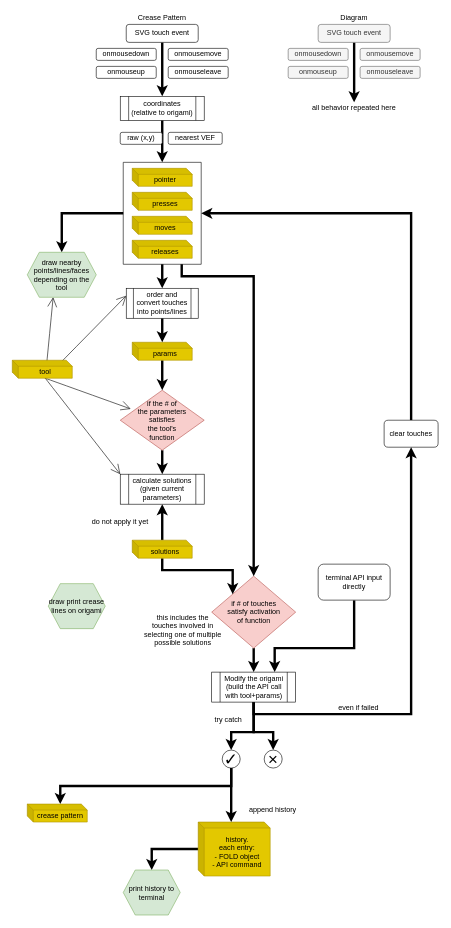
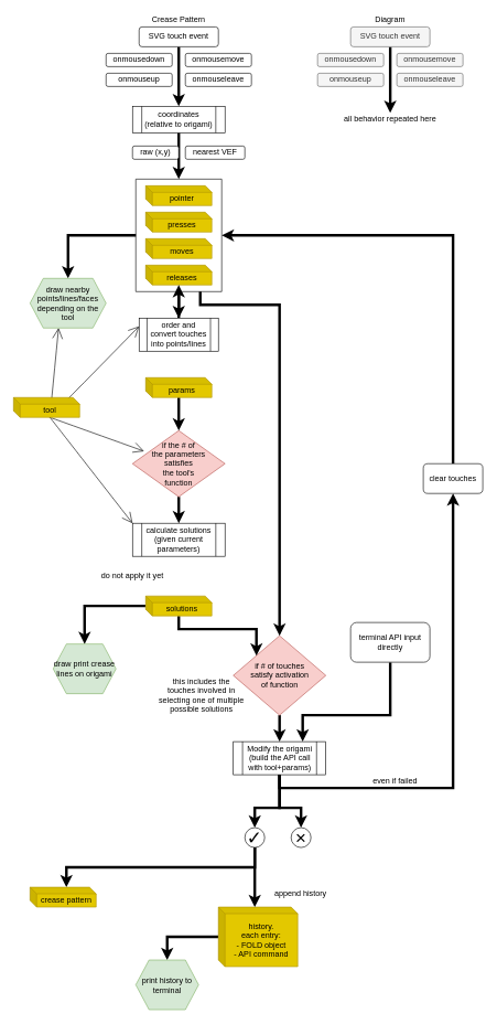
  <mxCell id="0" />
  <mxCell id="1" parent="0" />
  <mxCell id="2" style="edgeStyle=orthogonalEdgeStyle;rounded=0;orthogonalLoop=1;jettySize=auto;html=1;entryX=0.5;entryY=0;entryDx=0;entryDy=0;strokeColor=default;strokeWidth=4;" edge="1" parent="1" source="3" target="49"><mxGeometry relative="1" as="geometry" /></mxCell>
  <mxCell id="3" value="SVG touch event" style="rounded=1;whiteSpace=wrap;html=1;hachureGap=4;pointerEvents=0;" parent="1" vertex="1"><mxGeometry x="210" y="40" width="120" height="30" as="geometry" /></mxCell>
  <mxCell id="4" value="onmousemove" style="rounded=1;whiteSpace=wrap;html=1;hachureGap=4;pointerEvents=0;" parent="1" vertex="1"><mxGeometry x="280" y="80" width="100" height="20" as="geometry" /></mxCell>
  <mxCell id="5" value="onmousedown" style="rounded=1;whiteSpace=wrap;html=1;hachureGap=4;pointerEvents=0;" parent="1" vertex="1"><mxGeometry x="160" y="80" width="100" height="20" as="geometry" /></mxCell>
  <mxCell id="6" value="onmouseup" style="rounded=1;whiteSpace=wrap;html=1;hachureGap=4;pointerEvents=0;" parent="1" vertex="1"><mxGeometry x="160" y="110" width="100" height="20" as="geometry" /></mxCell>
  <mxCell id="7" value="Crease Pattern" style="text;html=1;strokeColor=none;fillColor=none;align=center;verticalAlign=middle;whiteSpace=wrap;rounded=0;hachureGap=4;pointerEvents=0;" parent="1" vertex="1"><mxGeometry x="220" y="20" width="100" height="20" as="geometry" /></mxCell>
  <mxCell id="8" value="" style="edgeStyle=orthogonalEdgeStyle;rounded=0;orthogonalLoop=1;jettySize=auto;html=1;strokeColor=default;strokeWidth=4;entryX=0.5;entryY=0;entryDx=0;entryDy=0;exitX=0.5;exitY=1;exitDx=0;exitDy=0;" edge="1" parent="1" source="49" target="31"><mxGeometry relative="1" as="geometry" /></mxCell>
  <mxCell id="9" value="raw (x,y)" style="rounded=1;whiteSpace=wrap;html=1;hachureGap=4;pointerEvents=0;" parent="1" vertex="1"><mxGeometry x="200" y="220" width="70" height="20" as="geometry" /></mxCell>
  <mxCell id="10" value="nearest VEF" style="rounded=1;whiteSpace=wrap;html=1;hachureGap=4;pointerEvents=0;" parent="1" vertex="1"><mxGeometry x="280" y="220" width="90" height="20" as="geometry" /></mxCell>
  <mxCell id="11" style="edgeStyle=none;curved=1;rounded=0;orthogonalLoop=1;jettySize=auto;html=1;endArrow=open;startSize=14;endSize=14;sourcePerimeterSpacing=8;targetPerimeterSpacing=8;exitX=0;exitY=0;exitDx=55;exitDy=30;exitPerimeter=0;entryX=0;entryY=0.25;entryDx=0;entryDy=0;" parent="1" target="37" edge="1"><mxGeometry relative="1" as="geometry"><mxPoint x="75" y="630" as="sourcePoint" /><mxPoint x="220" y="450" as="targetPoint" /></mxGeometry></mxCell>
  <mxCell id="12" style="edgeStyle=none;curved=1;rounded=0;orthogonalLoop=1;jettySize=auto;html=1;entryX=0;entryY=0;entryDx=0;entryDy=0;endArrow=open;startSize=14;endSize=14;sourcePerimeterSpacing=8;targetPerimeterSpacing=8;exitX=0;exitY=0;exitDx=55;exitDy=30;exitPerimeter=0;" parent="1" target="50" edge="1"><mxGeometry relative="1" as="geometry"><mxPoint x="75" y="630" as="sourcePoint" /><mxPoint x="210" y="800" as="targetPoint" /></mxGeometry></mxCell>
  <mxCell id="13" value="" style="edgeStyle=orthogonalEdgeStyle;rounded=0;orthogonalLoop=1;jettySize=auto;html=1;strokeColor=default;strokeWidth=4;entryX=0.5;entryY=0;entryDx=0;entryDy=0;" edge="1" parent="1" source="14" target="50"><mxGeometry relative="1" as="geometry"><mxPoint x="270" y="800" as="targetPoint" /></mxGeometry></mxCell>
  <mxCell id="14" value="if the # of&lt;br&gt;the parameters&lt;br&gt;satisfies&lt;br&gt;the tool's&lt;br&gt;function" style="rhombus;whiteSpace=wrap;html=1;hachureGap=4;pointerEvents=0;fillColor=#f8cecc;strokeColor=#b85450;" parent="1" vertex="1"><mxGeometry x="200" y="650" width="140" height="100" as="geometry" /></mxCell>
  <mxCell id="15" value="" style="edgeStyle=orthogonalEdgeStyle;rounded=0;orthogonalLoop=1;jettySize=auto;html=1;strokeColor=default;strokeWidth=4;" edge="1" parent="1" source="16" target="54"><mxGeometry relative="1" as="geometry" /></mxCell>
  <mxCell id="16" value="&lt;div&gt;if # of touches&lt;/div&gt;&lt;div&gt;satisfy activation&lt;/div&gt;&lt;div&gt;of function&lt;/div&gt;" style="rhombus;whiteSpace=wrap;html=1;hachureGap=4;pointerEvents=0;fillColor=#f8cecc;strokeColor=#b85450;" parent="1" vertex="1"><mxGeometry x="352.5" y="960" width="140" height="120" as="geometry" /></mxCell>
  <mxCell id="17" style="edgeStyle=orthogonalEdgeStyle;rounded=0;orthogonalLoop=1;jettySize=auto;html=1;exitX=0.5;exitY=1;exitDx=0;exitDy=0;entryX=0.75;entryY=0;entryDx=0;entryDy=0;fontSize=28;strokeColor=default;strokeWidth=4;" edge="1" parent="1" source="18" target="54"><mxGeometry relative="1" as="geometry"><Array as="points"><mxPoint x="590" y="1080" /><mxPoint x="458" y="1080" /></Array></mxGeometry></mxCell>
  <mxCell id="18" value="terminal API input directly" style="rounded=1;whiteSpace=wrap;html=1;hachureGap=4;pointerEvents=0;" parent="1" vertex="1"><mxGeometry x="530" y="940" width="120" height="60" as="geometry" /></mxCell>
  <mxCell id="19" style="edgeStyle=orthogonalEdgeStyle;rounded=0;orthogonalLoop=1;jettySize=auto;html=1;exitX=0.5;exitY=0;exitDx=0;exitDy=0;entryX=1;entryY=0.5;entryDx=0;entryDy=0;fontSize=28;strokeColor=default;strokeWidth=4;" edge="1" parent="1" source="20" target="31"><mxGeometry relative="1" as="geometry" /></mxCell>
  <mxCell id="20" value="clear touches" style="rounded=1;whiteSpace=wrap;html=1;hachureGap=4;pointerEvents=0;" parent="1" vertex="1"><mxGeometry x="640" y="700" width="90" height="45" as="geometry" /></mxCell>
- <mxCell id="21" value="try catch" style="text;html=1;strokeColor=none;fillColor=none;align=center;verticalAlign=middle;whiteSpace=wrap;rounded=0;hachureGap=4;pointerEvents=0;" parent="1" vertex="1"><mxGeometry x="352.5" y="1190" width="55" height="20" as="geometry" /></mxCell>
  <mxCell id="22" value="" style="edgeStyle=orthogonalEdgeStyle;rounded=0;orthogonalLoop=1;jettySize=auto;html=1;fontSize=28;strokeColor=default;strokeWidth=4;entryX=0.5;entryY=0;entryDx=0;entryDy=0;" edge="1" parent="1" source="23" target="64"><mxGeometry relative="1" as="geometry" /></mxCell>
  <mxCell id="23" value="&lt;div&gt;history.&lt;/div&gt;&lt;div&gt;each entry:&lt;/div&gt;&lt;div&gt;- FOLD object&lt;/div&gt;&lt;div&gt;- API command&lt;br&gt;&lt;/div&gt;" style="shape=cube;whiteSpace=wrap;html=1;boundedLbl=1;backgroundOutline=1;darkOpacity=0.05;darkOpacity2=0.1;hachureGap=4;pointerEvents=0;size=10;fillColor=#e3c800;strokeColor=#B09500;fontColor=#000000;" parent="1" vertex="1"><mxGeometry x="330" y="1370" width="120" height="90" as="geometry" /></mxCell>
  <mxCell id="24" value="all behavior repeated here" style="text;html=1;strokeColor=none;fillColor=none;align=center;verticalAlign=middle;whiteSpace=wrap;rounded=0;hachureGap=4;pointerEvents=0;" parent="1" vertex="1"><mxGeometry x="515" y="170" width="150" height="20" as="geometry" /></mxCell>
  <mxCell id="25" value="onmouseleave" style="rounded=1;whiteSpace=wrap;html=1;hachureGap=4;pointerEvents=0;" vertex="1" parent="1"><mxGeometry x="280" y="110" width="100" height="20" as="geometry" /></mxCell>
  <mxCell id="26" value="" style="edgeStyle=orthogonalEdgeStyle;rounded=0;orthogonalLoop=1;jettySize=auto;html=1;strokeColor=default;strokeWidth=4;" edge="1" parent="1" source="27" target="14"><mxGeometry relative="1" as="geometry" /></mxCell>
  <mxCell id="27" value="&lt;div&gt;params&lt;/div&gt;" style="shape=cube;whiteSpace=wrap;html=1;boundedLbl=1;backgroundOutline=1;darkOpacity=0.05;darkOpacity2=0.1;hachureGap=4;pointerEvents=0;size=10;fillColor=#e3c800;strokeColor=#B09500;fontColor=#000000;" vertex="1" parent="1"><mxGeometry x="220" y="570" width="100" height="30" as="geometry" /></mxCell>
  <mxCell id="28" value="" style="edgeStyle=orthogonalEdgeStyle;rounded=0;orthogonalLoop=1;jettySize=auto;html=1;strokeColor=default;strokeWidth=4;" edge="1" parent="1" source="31" target="37"><mxGeometry relative="1" as="geometry" /></mxCell>
  <mxCell id="29" style="edgeStyle=orthogonalEdgeStyle;rounded=0;orthogonalLoop=1;jettySize=auto;html=1;exitX=0.75;exitY=1;exitDx=0;exitDy=0;entryX=0.5;entryY=0;entryDx=0;entryDy=0;strokeColor=default;strokeWidth=4;" edge="1" parent="1" source="31" target="16"><mxGeometry relative="1" as="geometry"><Array as="points"><mxPoint x="302" y="460" /><mxPoint x="422" y="460" /></Array></mxGeometry></mxCell>
  <mxCell id="30" style="edgeStyle=orthogonalEdgeStyle;rounded=0;orthogonalLoop=1;jettySize=auto;html=1;entryX=0.5;entryY=0;entryDx=0;entryDy=0;fontSize=12;strokeColor=default;strokeWidth=4;" edge="1" parent="1" source="31" target="65"><mxGeometry relative="1" as="geometry" /></mxCell>
  <mxCell id="31" value="" style="swimlane;startSize=0;" vertex="1" parent="1"><mxGeometry x="205" y="270" width="130" height="170" as="geometry"><mxRectangle x="235" y="280" width="50" height="40" as="alternateBounds" /></mxGeometry></mxCell>
  <mxCell id="32" value="&lt;div&gt;releases&lt;/div&gt;" style="shape=cube;whiteSpace=wrap;html=1;boundedLbl=1;backgroundOutline=1;darkOpacity=0.05;darkOpacity2=0.1;hachureGap=4;pointerEvents=0;size=10;fillColor=#e3c800;strokeColor=#B09500;fontColor=#000000;" vertex="1" parent="31"><mxGeometry x="15" y="130" width="100" height="30" as="geometry" /></mxCell>
  <mxCell id="33" value="&lt;div&gt;moves&lt;/div&gt;" style="shape=cube;whiteSpace=wrap;html=1;boundedLbl=1;backgroundOutline=1;darkOpacity=0.05;darkOpacity2=0.1;hachureGap=4;pointerEvents=0;size=10;fillColor=#e3c800;strokeColor=#B09500;fontColor=#000000;" vertex="1" parent="31"><mxGeometry x="15" y="90" width="100" height="30" as="geometry" /></mxCell>
  <mxCell id="34" value="&lt;div&gt;presses&lt;/div&gt;" style="shape=cube;whiteSpace=wrap;html=1;boundedLbl=1;backgroundOutline=1;darkOpacity=0.05;darkOpacity2=0.1;hachureGap=4;pointerEvents=0;size=10;fillColor=#e3c800;strokeColor=#B09500;fontColor=#000000;" vertex="1" parent="31"><mxGeometry x="15" y="50" width="100" height="30" as="geometry" /></mxCell>
  <mxCell id="35" value="&lt;div&gt;pointer&lt;/div&gt;" style="shape=cube;whiteSpace=wrap;html=1;boundedLbl=1;backgroundOutline=1;darkOpacity=0.05;darkOpacity2=0.1;hachureGap=4;pointerEvents=0;size=10;fillColor=#e3c800;strokeColor=#B09500;fontColor=#000000;" vertex="1" parent="31"><mxGeometry x="15" y="10" width="100" height="30" as="geometry" /></mxCell>
- <mxCell id="36" value="" style="edgeStyle=orthogonalEdgeStyle;rounded=0;orthogonalLoop=1;jettySize=auto;html=1;strokeColor=default;strokeWidth=4;" edge="1" parent="1" source="37" target="27"><mxGeometry relative="1" as="geometry" /></mxCell>
+ <mxCell id="36" value="" style="edgeStyle=orthogonalEdgeStyle;rounded=0;orthogonalLoop=1;jettySize=auto;html=1;strokeColor=default;strokeWidth=4;" edge="1" parent="1" source="37" target="32"><mxGeometry relative="1" as="geometry" /></mxCell>
  <mxCell id="37" value="order and convert touches into points/lines" style="shape=process;whiteSpace=wrap;html=1;backgroundOutline=1;" vertex="1" parent="1"><mxGeometry x="210" y="480" width="120" height="50" as="geometry" /></mxCell>
  <mxCell id="38" style="edgeStyle=orthogonalEdgeStyle;rounded=0;orthogonalLoop=1;jettySize=auto;html=1;entryX=0.5;entryY=0;entryDx=0;entryDy=0;strokeColor=default;strokeWidth=4;" edge="1" parent="1" source="39"><mxGeometry relative="1" as="geometry"><mxPoint x="590" y="170" as="targetPoint" /></mxGeometry></mxCell>
  <mxCell id="39" value="SVG touch event" style="rounded=1;whiteSpace=wrap;html=1;hachureGap=4;pointerEvents=0;fillColor=#f5f5f5;fontColor=#333333;strokeColor=#666666;" vertex="1" parent="1"><mxGeometry x="530" y="40" width="120" height="30" as="geometry" /></mxCell>
  <mxCell id="40" value="onmousemove" style="rounded=1;whiteSpace=wrap;html=1;hachureGap=4;pointerEvents=0;fillColor=#f5f5f5;fontColor=#333333;strokeColor=#666666;" vertex="1" parent="1"><mxGeometry x="600" y="80" width="100" height="20" as="geometry" /></mxCell>
  <mxCell id="41" value="onmousedown" style="rounded=1;whiteSpace=wrap;html=1;hachureGap=4;pointerEvents=0;fillColor=#f5f5f5;fontColor=#333333;strokeColor=#666666;" vertex="1" parent="1"><mxGeometry x="480" y="80" width="100" height="20" as="geometry" /></mxCell>
  <mxCell id="42" value="onmouseup" style="rounded=1;whiteSpace=wrap;html=1;hachureGap=4;pointerEvents=0;fillColor=#f5f5f5;fontColor=#333333;strokeColor=#666666;" vertex="1" parent="1"><mxGeometry x="480" y="110" width="100" height="20" as="geometry" /></mxCell>
  <mxCell id="43" value="Diagram" style="text;html=1;strokeColor=none;fillColor=none;align=center;verticalAlign=middle;whiteSpace=wrap;rounded=0;hachureGap=4;pointerEvents=0;" vertex="1" parent="1"><mxGeometry x="540" y="20" width="100" height="20" as="geometry" /></mxCell>
  <mxCell id="44" value="onmouseleave" style="rounded=1;whiteSpace=wrap;html=1;hachureGap=4;pointerEvents=0;fillColor=#f5f5f5;fontColor=#333333;strokeColor=#666666;" vertex="1" parent="1"><mxGeometry x="600" y="110" width="100" height="20" as="geometry" /></mxCell>
  <mxCell id="45" style="edgeStyle=none;curved=1;rounded=0;orthogonalLoop=1;jettySize=auto;html=1;endArrow=open;startSize=14;endSize=14;sourcePerimeterSpacing=8;targetPerimeterSpacing=8;exitX=0;exitY=0;exitDx=55;exitDy=30;exitPerimeter=0;" edge="1" parent="1" target="14"><mxGeometry relative="1" as="geometry"><mxPoint x="75" y="630" as="sourcePoint" /><mxPoint x="160" y="800" as="targetPoint" /></mxGeometry></mxCell>
  <mxCell id="46" style="edgeStyle=orthogonalEdgeStyle;rounded=0;orthogonalLoop=1;jettySize=auto;html=1;entryX=0;entryY=0;entryDx=0;entryDy=0;strokeColor=default;strokeWidth=4;" edge="1" parent="1" source="48" target="16"><mxGeometry relative="1" as="geometry"><Array as="points"><mxPoint x="270" y="950" /><mxPoint x="388" y="950" /></Array></mxGeometry></mxCell>
- <mxCell id="47" style="edgeStyle=orthogonalEdgeStyle;rounded=0;orthogonalLoop=1;jettySize=auto;html=1;fontSize=12;strokeColor=default;strokeWidth=4;" edge="1" parent="1" source="48" target="50"><mxGeometry relative="1" as="geometry" /></mxCell>
+ <mxCell id="47" style="edgeStyle=orthogonalEdgeStyle;rounded=0;orthogonalLoop=1;jettySize=auto;html=1;entryX=0.5;entryY=0;entryDx=0;entryDy=0;fontSize=12;strokeColor=default;strokeWidth=4;" edge="1" parent="1" source="48" target="63"><mxGeometry relative="1" as="geometry" /></mxCell>
  <mxCell id="48" value="&lt;div&gt;solutions&lt;/div&gt;" style="shape=cube;whiteSpace=wrap;html=1;boundedLbl=1;backgroundOutline=1;darkOpacity=0.05;darkOpacity2=0.1;hachureGap=4;pointerEvents=0;size=10;fillColor=#e3c800;strokeColor=#B09500;fontColor=#000000;" vertex="1" parent="1"><mxGeometry x="220" y="900" width="100" height="30" as="geometry" /></mxCell>
  <mxCell id="49" value="coordinates&lt;br&gt;(relative to origami)" style="shape=process;whiteSpace=wrap;html=1;backgroundOutline=1;" vertex="1" parent="1"><mxGeometry x="200" y="160" width="140" height="40" as="geometry" /></mxCell>
  <mxCell id="50" value="&lt;div&gt;calculate solutions&lt;/div&gt;&lt;div&gt;(given current&lt;br&gt;parameters)&lt;/div&gt;" style="shape=process;whiteSpace=wrap;html=1;backgroundOutline=1;" vertex="1" parent="1"><mxGeometry x="200" y="790" width="140" height="50" as="geometry" /></mxCell>
  <mxCell id="51" style="edgeStyle=orthogonalEdgeStyle;rounded=0;orthogonalLoop=1;jettySize=auto;html=1;exitX=0.5;exitY=1;exitDx=0;exitDy=0;entryX=0.5;entryY=0;entryDx=0;entryDy=0;strokeColor=default;strokeWidth=4;" edge="1" parent="1" source="54" target="59"><mxGeometry relative="1" as="geometry"><Array as="points"><mxPoint x="423" y="1220" /><mxPoint x="385" y="1220" /></Array></mxGeometry></mxCell>
  <mxCell id="52" style="edgeStyle=orthogonalEdgeStyle;rounded=0;orthogonalLoop=1;jettySize=auto;html=1;exitX=0.5;exitY=1;exitDx=0;exitDy=0;entryX=0.5;entryY=0;entryDx=0;entryDy=0;strokeColor=default;strokeWidth=4;" edge="1" parent="1" source="54" target="56"><mxGeometry relative="1" as="geometry"><Array as="points"><mxPoint x="423" y="1220" /><mxPoint x="455" y="1220" /></Array></mxGeometry></mxCell>
  <mxCell id="53" style="edgeStyle=orthogonalEdgeStyle;rounded=0;orthogonalLoop=1;jettySize=auto;html=1;exitX=0.5;exitY=1;exitDx=0;exitDy=0;entryX=0.5;entryY=1;entryDx=0;entryDy=0;fontSize=28;strokeColor=default;strokeWidth=4;" edge="1" parent="1" source="54" target="20"><mxGeometry relative="1" as="geometry" /></mxCell>
  <mxCell id="54" value="&lt;div&gt;Modify the origami&lt;/div&gt;&lt;div&gt;(build the API call with tool+params)&lt;/div&gt;" style="shape=process;whiteSpace=wrap;html=1;backgroundOutline=1;" vertex="1" parent="1"><mxGeometry x="352.5" y="1120" width="140" height="50" as="geometry" /></mxCell>
  <mxCell id="55" value="this includes the touches involved in selecting one of multiple possible solutions" style="text;html=1;strokeColor=none;fillColor=none;align=center;verticalAlign=middle;whiteSpace=wrap;rounded=0;hachureGap=4;pointerEvents=0;" vertex="1" parent="1"><mxGeometry x="238" y="1020" width="132.5" height="60" as="geometry" /></mxCell>
  <mxCell id="56" value="×" style="ellipse;whiteSpace=wrap;html=1;aspect=fixed;fontSize=28;" vertex="1" parent="1"><mxGeometry x="440" y="1250" width="30" height="30" as="geometry" /></mxCell>
  <mxCell id="57" style="edgeStyle=orthogonalEdgeStyle;rounded=0;orthogonalLoop=1;jettySize=auto;html=1;entryX=0;entryY=0;entryDx=55;entryDy=0;fontSize=28;strokeColor=default;strokeWidth=4;entryPerimeter=0;" edge="1" parent="1" source="59" target="23"><mxGeometry relative="1" as="geometry"><mxPoint x="385" y="1350" as="targetPoint" /></mxGeometry></mxCell>
  <mxCell id="58" style="edgeStyle=orthogonalEdgeStyle;rounded=0;orthogonalLoop=1;jettySize=auto;html=1;exitX=0.5;exitY=1;exitDx=0;exitDy=0;entryX=0.55;entryY=0;entryDx=0;entryDy=0;entryPerimeter=0;fontSize=12;strokeColor=default;strokeWidth=4;" edge="1" parent="1" source="59" target="68"><mxGeometry relative="1" as="geometry" /></mxCell>
  <mxCell id="59" value="✓" style="ellipse;whiteSpace=wrap;html=1;aspect=fixed;fontSize=28;" vertex="1" parent="1"><mxGeometry x="370" y="1250" width="30" height="30" as="geometry" /></mxCell>
  <mxCell id="60" value="even if failed" style="text;html=1;strokeColor=none;fillColor=none;align=center;verticalAlign=middle;whiteSpace=wrap;rounded=0;hachureGap=4;pointerEvents=0;" vertex="1" parent="1"><mxGeometry x="555" y="1170" width="85" height="20" as="geometry" /></mxCell>
  <mxCell id="61" value="do not apply it yet" style="text;html=1;strokeColor=none;fillColor=none;align=center;verticalAlign=middle;whiteSpace=wrap;rounded=0;hachureGap=4;pointerEvents=0;" vertex="1" parent="1"><mxGeometry x="150" y="860" width="100" height="20" as="geometry" /></mxCell>
  <mxCell id="62" value="append history" style="text;html=1;strokeColor=none;fillColor=none;align=center;verticalAlign=middle;whiteSpace=wrap;rounded=0;hachureGap=4;pointerEvents=0;" vertex="1" parent="1"><mxGeometry x="407.5" y="1340" width="92.5" height="20" as="geometry" /></mxCell>
  <mxCell id="63" value="draw print crease lines on origami" style="shape=hexagon;perimeter=hexagonPerimeter2;whiteSpace=wrap;html=1;fixedSize=1;fontSize=12;fillColor=#d5e8d4;strokeColor=#82b366;" vertex="1" parent="1"><mxGeometry x="80" y="972.5" width="95" height="75" as="geometry" /></mxCell>
  <mxCell id="64" value="print history to terminal" style="shape=hexagon;perimeter=hexagonPerimeter2;whiteSpace=wrap;html=1;fixedSize=1;fontSize=12;fillColor=#d5e8d4;strokeColor=#82b366;" vertex="1" parent="1"><mxGeometry x="205" y="1450" width="95" height="75" as="geometry" /></mxCell>
  <mxCell id="65" value="draw nearby points/lines/faces depending on the tool" style="shape=hexagon;perimeter=hexagonPerimeter2;whiteSpace=wrap;html=1;fixedSize=1;fontSize=12;fillColor=#d5e8d4;strokeColor=#82b366;" vertex="1" parent="1"><mxGeometry x="45" y="420" width="115" height="75" as="geometry" /></mxCell>
  <mxCell id="66" style="edgeStyle=none;curved=1;rounded=0;orthogonalLoop=1;jettySize=auto;html=1;endArrow=open;startSize=14;endSize=14;sourcePerimeterSpacing=8;targetPerimeterSpacing=8;exitX=0;exitY=0;exitDx=55;exitDy=30;exitPerimeter=0;entryX=0.375;entryY=1;entryDx=0;entryDy=0;" edge="1" parent="1" target="65"><mxGeometry relative="1" as="geometry"><mxPoint x="75" y="630" as="sourcePoint" /><mxPoint x="200" y="436.25" as="targetPoint" /></mxGeometry></mxCell>
  <mxCell id="67" value="&lt;div&gt;tool&lt;/div&gt;" style="shape=cube;whiteSpace=wrap;html=1;boundedLbl=1;backgroundOutline=1;darkOpacity=0.05;darkOpacity2=0.1;hachureGap=4;pointerEvents=0;size=10;fillColor=#e3c800;strokeColor=#B09500;fontColor=#000000;" vertex="1" parent="1"><mxGeometry x="20" y="600" width="100" height="30" as="geometry" /></mxCell>
  <mxCell id="68" value="&lt;div&gt;crease pattern&lt;/div&gt;" style="shape=cube;whiteSpace=wrap;html=1;boundedLbl=1;backgroundOutline=1;darkOpacity=0.05;darkOpacity2=0.1;hachureGap=4;pointerEvents=0;size=10;fillColor=#e3c800;strokeColor=#B09500;fontColor=#000000;" vertex="1" parent="1"><mxGeometry x="45" y="1340" width="100" height="30" as="geometry" /></mxCell>
